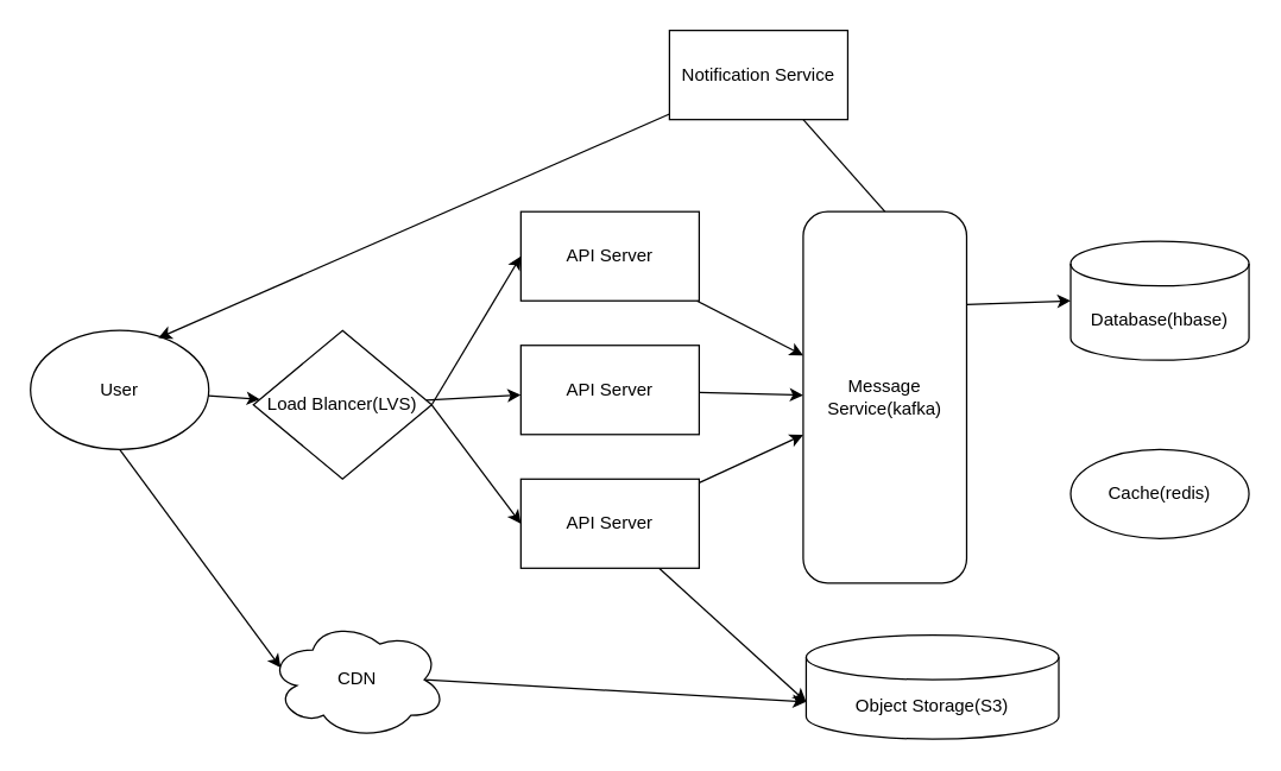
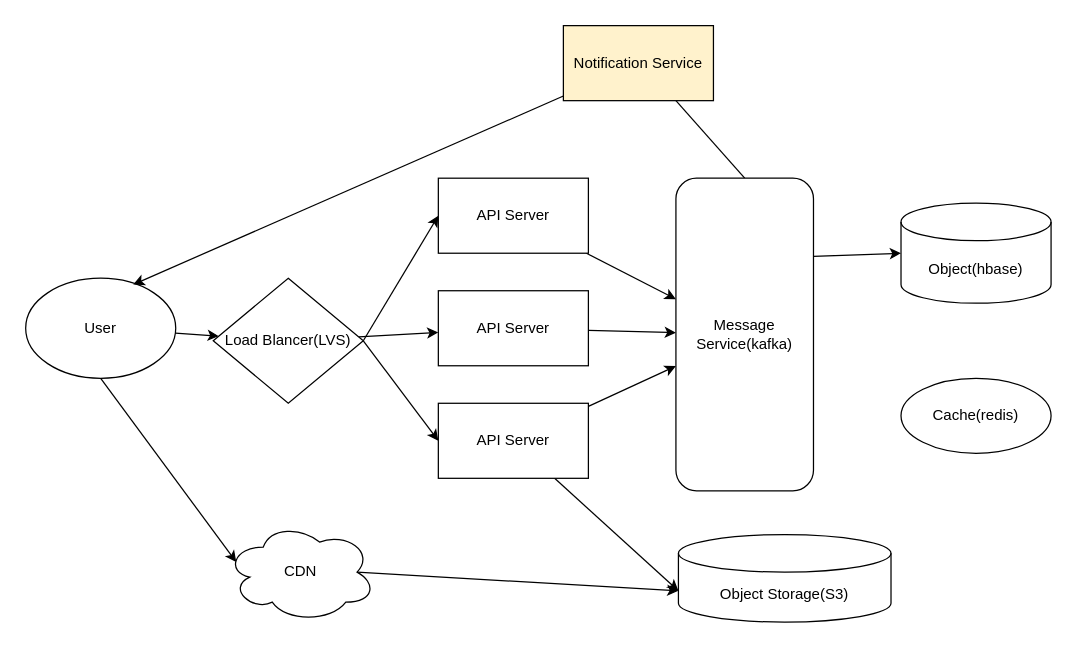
  <mxCell id="0" />
  <mxCell id="1" parent="0" />
  <mxCell id="2" value="" style="edgeStyle=none;html=1;" edge="1" parent="1" source="4" target="10"><mxGeometry relative="1" as="geometry" /></mxCell>
  <mxCell id="3" style="edgeStyle=none;html=1;exitX=0.5;exitY=1;exitDx=0;exitDy=0;entryX=0.07;entryY=0.4;entryDx=0;entryDy=0;entryPerimeter=0;" edge="1" parent="1" source="4" target="23"><mxGeometry relative="1" as="geometry" /></mxCell>
  <mxCell id="4" value="User" style="ellipse;whiteSpace=wrap;html=1;" vertex="1" parent="1"><mxGeometry x="20" y="222" width="120" height="80" as="geometry" /></mxCell>
  <mxCell id="5" value="" style="edgeStyle=none;html=1;" edge="1" parent="1" source="6" target="18"><mxGeometry relative="1" as="geometry" /></mxCell>
  <mxCell id="6" value="API Server" style="rounded=0;whiteSpace=wrap;html=1;" vertex="1" parent="1"><mxGeometry x="350" y="142" width="120" height="60" as="geometry" /></mxCell>
  <mxCell id="7" style="edgeStyle=none;html=1;exitX=1;exitY=0.5;exitDx=0;exitDy=0;entryX=0;entryY=0.5;entryDx=0;entryDy=0;" edge="1" parent="1" source="10" target="6"><mxGeometry relative="1" as="geometry" /></mxCell>
  <mxCell id="8" value="" style="edgeStyle=none;html=1;" edge="1" parent="1" source="10" target="12"><mxGeometry relative="1" as="geometry" /></mxCell>
  <mxCell id="9" style="edgeStyle=none;html=1;exitX=1;exitY=0.5;exitDx=0;exitDy=0;entryX=0;entryY=0.5;entryDx=0;entryDy=0;" edge="1" parent="1" source="10" target="15"><mxGeometry relative="1" as="geometry" /></mxCell>
  <mxCell id="10" value="Load Blancer(LVS)" style="rhombus;whiteSpace=wrap;html=1;" vertex="1" parent="1"><mxGeometry x="170" y="222" width="120" height="100" as="geometry" /></mxCell>
  <mxCell id="11" value="" style="edgeStyle=none;html=1;" edge="1" parent="1" source="12" target="18"><mxGeometry relative="1" as="geometry" /></mxCell>
  <mxCell id="12" value="API Server" style="rounded=0;whiteSpace=wrap;html=1;" vertex="1" parent="1"><mxGeometry x="350" y="232" width="120" height="60" as="geometry" /></mxCell>
  <mxCell id="13" value="" style="edgeStyle=none;html=1;" edge="1" parent="1" source="15" target="18"><mxGeometry relative="1" as="geometry" /></mxCell>
  <mxCell id="14" style="edgeStyle=none;html=1;entryX=0;entryY=0;entryDx=0;entryDy=45;entryPerimeter=0;" edge="1" parent="1" source="15" target="21"><mxGeometry relative="1" as="geometry" /></mxCell>
  <mxCell id="15" value="API Server" style="rounded=0;whiteSpace=wrap;html=1;" vertex="1" parent="1"><mxGeometry x="350" y="322" width="120" height="60" as="geometry" /></mxCell>
  <mxCell id="16" style="edgeStyle=none;html=1;exitX=1;exitY=0.25;exitDx=0;exitDy=0;entryX=0;entryY=0.5;entryDx=0;entryDy=0;entryPerimeter=0;" edge="1" parent="1" source="18" target="19"><mxGeometry relative="1" as="geometry" /></mxCell>
  <mxCell id="17" style="edgeStyle=none;html=1;exitX=0.5;exitY=0;exitDx=0;exitDy=0;entryX=0.75;entryY=1;entryDx=0;entryDy=0;endArrow=none;" edge="1" parent="1" source="18" target="25"><mxGeometry relative="1" as="geometry" /></mxCell>
  <mxCell id="18" value="Message Service(kafka)" style="rounded=1;whiteSpace=wrap;html=1;" vertex="1" parent="1"><mxGeometry x="540" y="142" width="110" height="250" as="geometry" /></mxCell>
- <mxCell id="19" value="Database(hbase)" style="shape=cylinder3;whiteSpace=wrap;html=1;boundedLbl=1;backgroundOutline=1;size=15;" vertex="1" parent="1"><mxGeometry x="720" y="162" width="120" height="80" as="geometry" /></mxCell>
+ <mxCell id="19" value="Object(hbase)" style="shape=cylinder3;whiteSpace=wrap;html=1;boundedLbl=1;backgroundOutline=1;size=15;" vertex="1" parent="1"><mxGeometry x="720" y="162" width="120" height="80" as="geometry" /></mxCell>
  <mxCell id="20" value="Cache(redis)" style="ellipse;whiteSpace=wrap;html=1;" vertex="1" parent="1"><mxGeometry x="720" y="302" width="120" height="60" as="geometry" /></mxCell>
  <mxCell id="21" value="Object Storage(S3)" style="shape=cylinder3;whiteSpace=wrap;html=1;boundedLbl=1;backgroundOutline=1;size=15;" vertex="1" parent="1"><mxGeometry x="542" y="427" width="170" height="70" as="geometry" /></mxCell>
  <mxCell id="22" style="edgeStyle=none;html=1;entryX=0;entryY=0;entryDx=0;entryDy=45;entryPerimeter=0;exitX=0.875;exitY=0.5;exitDx=0;exitDy=0;exitPerimeter=0;" edge="1" parent="1" source="23" target="21"><mxGeometry relative="1" as="geometry" /></mxCell>
  <mxCell id="23" value="CDN" style="ellipse;shape=cloud;whiteSpace=wrap;html=1;" vertex="1" parent="1"><mxGeometry x="180" y="417" width="120" height="80" as="geometry" /></mxCell>
  <mxCell id="24" style="edgeStyle=none;html=1;entryX=0.717;entryY=0.063;entryDx=0;entryDy=0;entryPerimeter=0;" edge="1" parent="1" source="25" target="4"><mxGeometry relative="1" as="geometry" /></mxCell>
- <mxCell id="25" value="Notification Service" style="rounded=0;whiteSpace=wrap;html=1;" vertex="1" parent="1"><mxGeometry x="450" y="20" width="120" height="60" as="geometry" /></mxCell>
+ <mxCell id="25" value="Notification Service" style="rounded=0;whiteSpace=wrap;html=1;fillColor=#fff2cc;" vertex="1" parent="1"><mxGeometry x="450" y="20" width="120" height="60" as="geometry" /></mxCell>
